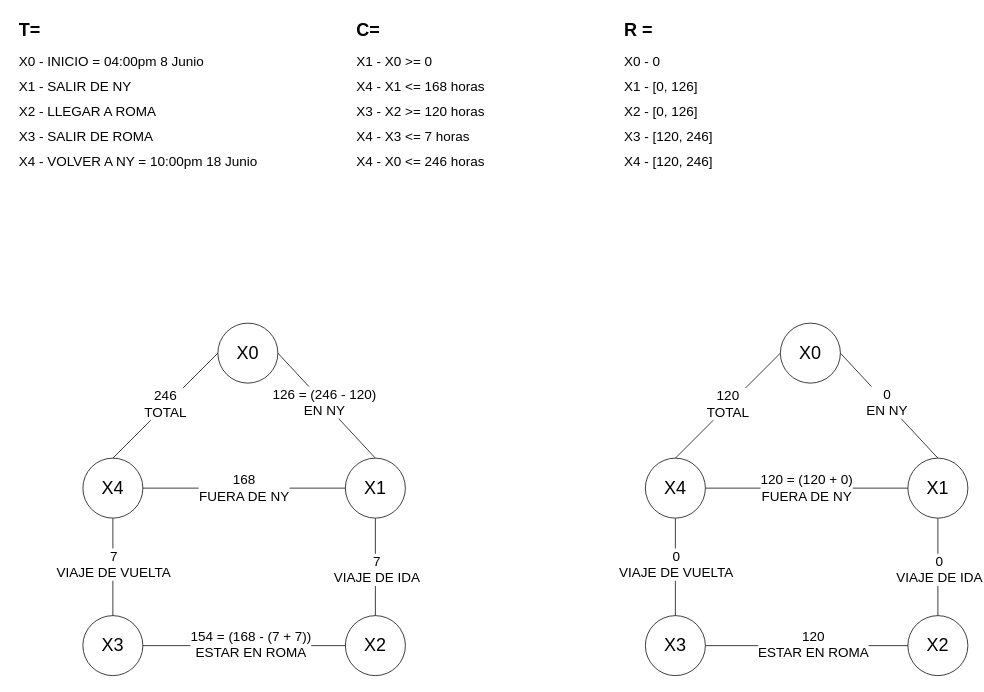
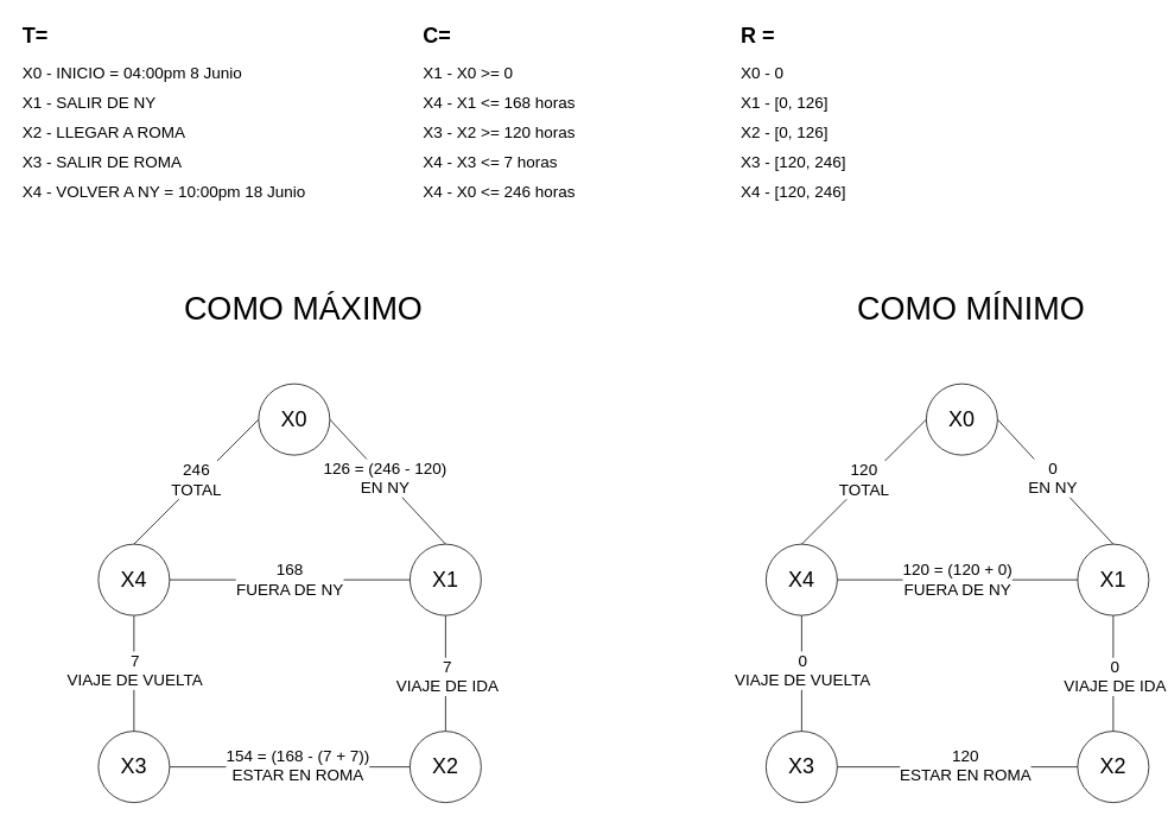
  <mxCell id="0" />
  <mxCell id="1" parent="0" />
  <mxCell id="2" value="&lt;h1&gt;T=&lt;/h1&gt;&lt;p&gt;&lt;font size=&quot;4&quot;&gt;X0 - INICIO = 04:00pm 8 Junio&lt;/font&gt;&lt;/p&gt;&lt;p&gt;&lt;font size=&quot;4&quot;&gt;X1 - SALIR DE NY&lt;/font&gt;&lt;/p&gt;&lt;p&gt;&lt;font size=&quot;4&quot;&gt;X2 - LLEGAR A ROMA&lt;/font&gt;&lt;/p&gt;&lt;p&gt;&lt;span style=&quot;font-size: large&quot;&gt;X3 - SALIR DE ROMA&lt;/span&gt;&lt;font size=&quot;4&quot;&gt;&lt;br&gt;&lt;/font&gt;&lt;/p&gt;&lt;p&gt;&lt;span style=&quot;font-size: large&quot;&gt;X4 - VOLVER A NY = 10:00pm 18 Junio&lt;/span&gt;&lt;font size=&quot;4&quot;&gt;&lt;br&gt;&lt;/font&gt;&lt;/p&gt;" style="text;html=1;strokeColor=none;fillColor=none;spacing=5;spacingTop=-20;whiteSpace=wrap;overflow=hidden;rounded=0;" parent="1" vertex="1"><mxGeometry x="20" y="20" width="410" height="210" as="geometry" /></mxCell>
  <mxCell id="3" value="&lt;h1&gt;C=&amp;nbsp;&lt;/h1&gt;&lt;p&gt;&lt;font size=&quot;4&quot;&gt;X1 -&amp;nbsp;&lt;/font&gt;&lt;span style=&quot;font-size: large&quot;&gt;X0 &amp;gt;= 0&lt;/span&gt;&lt;/p&gt;&lt;p&gt;&lt;font size=&quot;4&quot;&gt;X4 -&amp;nbsp;&lt;/font&gt;&lt;span style=&quot;font-size: large&quot;&gt;X1 &amp;lt;= 168 horas&lt;/span&gt;&lt;span style=&quot;font-size: large&quot;&gt;&lt;br&gt;&lt;/span&gt;&lt;/p&gt;&lt;p&gt;&lt;span style=&quot;font-size: large&quot;&gt;X3 - X2 &amp;gt;= 120 horas&lt;/span&gt;&lt;/p&gt;&lt;p&gt;&lt;font size=&quot;4&quot;&gt;X4 - X3 &amp;lt;= 7 horas&lt;/font&gt;&lt;/p&gt;&lt;p&gt;&lt;font size=&quot;4&quot;&gt;X4 - X0 &amp;lt;= 246 horas&lt;/font&gt;&lt;/p&gt;" style="text;html=1;strokeColor=none;fillColor=none;spacing=5;spacingTop=-20;whiteSpace=wrap;overflow=hidden;rounded=0;" parent="1" vertex="1"><mxGeometry x="470" y="20" width="410" height="210" as="geometry" /></mxCell>
  <mxCell id="4" style="rounded=0;orthogonalLoop=1;jettySize=auto;html=1;exitX=0;exitY=0.5;exitDx=0;exitDy=0;entryX=0.5;entryY=0;entryDx=0;entryDy=0;endArrow=none;endFill=0;" parent="1" source="8" target="19" edge="1"><mxGeometry relative="1" as="geometry" /></mxCell>
  <mxCell id="5" value="&lt;font style=&quot;font-size: 18px&quot;&gt;246&lt;br&gt;TOTAL&lt;br&gt;&lt;/font&gt;" style="edgeLabel;html=1;align=center;verticalAlign=middle;resizable=0;points=[];" parent="4" vertex="1" connectable="0"><mxGeometry x="-0.012" y="-2" relative="1" as="geometry"><mxPoint as="offset" /></mxGeometry></mxCell>
  <mxCell id="6" style="rounded=0;orthogonalLoop=1;jettySize=auto;html=1;exitX=1;exitY=0.5;exitDx=0;exitDy=0;entryX=0.5;entryY=0;entryDx=0;entryDy=0;endArrow=none;endFill=0;" parent="1" source="8" target="11" edge="1"><mxGeometry relative="1" as="geometry" /></mxCell>
  <mxCell id="7" value="&lt;font style=&quot;font-size: 18px&quot;&gt;126 = (246 - 120)&lt;br&gt;EN NY&lt;br&gt;&lt;/font&gt;" style="edgeLabel;html=1;align=center;verticalAlign=middle;resizable=0;points=[];" parent="6" vertex="1" connectable="0"><mxGeometry x="-0.358" y="2" relative="1" as="geometry"><mxPoint x="18.03" y="22.66" as="offset" /></mxGeometry></mxCell>
  <mxCell id="8" value="&lt;font style=&quot;font-size: 24px&quot;&gt;X0&lt;/font&gt;" style="ellipse;whiteSpace=wrap;html=1;aspect=fixed;" parent="1" vertex="1"><mxGeometry x="290" y="430" width="80" height="80" as="geometry" /></mxCell>
  <mxCell id="9" style="edgeStyle=orthogonalEdgeStyle;rounded=0;orthogonalLoop=1;jettySize=auto;html=1;exitX=0.5;exitY=1;exitDx=0;exitDy=0;entryX=0.5;entryY=0;entryDx=0;entryDy=0;endArrow=none;endFill=0;" parent="1" source="11" target="12" edge="1"><mxGeometry relative="1" as="geometry" /></mxCell>
  <mxCell id="10" value="&lt;span style=&quot;font-size: 18px&quot;&gt;7&lt;br&gt;&lt;/span&gt;&lt;font style=&quot;font-size: 18px&quot;&gt;VIAJE DE IDA&lt;/font&gt;" style="edgeLabel;html=1;align=center;verticalAlign=middle;resizable=0;points=[];" parent="9" vertex="1" connectable="0"><mxGeometry x="0.046" y="1" relative="1" as="geometry"><mxPoint as="offset" /></mxGeometry></mxCell>
  <mxCell id="11" value="&lt;font style=&quot;font-size: 24px&quot;&gt;X1&lt;/font&gt;" style="ellipse;whiteSpace=wrap;html=1;aspect=fixed;" parent="1" vertex="1"><mxGeometry x="460" y="610" width="80" height="80" as="geometry" /></mxCell>
  <mxCell id="12" value="&lt;font style=&quot;font-size: 24px&quot;&gt;X2&lt;/font&gt;" style="ellipse;whiteSpace=wrap;html=1;aspect=fixed;" parent="1" vertex="1"><mxGeometry x="460" y="820" width="80" height="80" as="geometry" /></mxCell>
  <mxCell id="13" style="edgeStyle=orthogonalEdgeStyle;rounded=0;orthogonalLoop=1;jettySize=auto;html=1;exitX=1;exitY=0.5;exitDx=0;exitDy=0;entryX=0;entryY=0.5;entryDx=0;entryDy=0;endArrow=none;endFill=0;" parent="1" source="15" target="12" edge="1"><mxGeometry relative="1" as="geometry" /></mxCell>
  <mxCell id="14" value="&lt;font style=&quot;font-size: 18px&quot;&gt;154 =&amp;nbsp;&lt;/font&gt;&lt;span style=&quot;font-size: 18px&quot;&gt;(168 - (7 + 7))&lt;br&gt;ESTAR EN ROMA&lt;br&gt;&lt;/span&gt;" style="edgeLabel;html=1;align=center;verticalAlign=middle;resizable=0;points=[];" parent="13" vertex="1" connectable="0"><mxGeometry x="0.061" y="2" relative="1" as="geometry"><mxPoint as="offset" /></mxGeometry></mxCell>
  <mxCell id="15" value="&lt;font style=&quot;font-size: 24px&quot;&gt;X3&lt;/font&gt;" style="ellipse;whiteSpace=wrap;html=1;aspect=fixed;" parent="1" vertex="1"><mxGeometry x="110" y="820" width="80" height="80" as="geometry" /></mxCell>
  <mxCell id="16" style="edgeStyle=orthogonalEdgeStyle;rounded=0;orthogonalLoop=1;jettySize=auto;html=1;exitX=0.5;exitY=1;exitDx=0;exitDy=0;endArrow=none;endFill=0;" parent="1" source="19" target="15" edge="1"><mxGeometry relative="1" as="geometry" /></mxCell>
  <mxCell id="17" value="&lt;font style=&quot;font-size: 18px&quot;&gt;7&lt;br&gt;VIAJE DE VUELTA&lt;br&gt;&lt;/font&gt;" style="edgeLabel;html=1;align=center;verticalAlign=middle;resizable=0;points=[];" parent="16" vertex="1" connectable="0"><mxGeometry x="-0.061" relative="1" as="geometry"><mxPoint as="offset" /></mxGeometry></mxCell>
  <mxCell id="18" value="&lt;font style=&quot;font-size: 18px&quot;&gt;168&lt;br&gt;FUERA DE NY&lt;br&gt;&lt;/font&gt;" style="rounded=0;orthogonalLoop=1;jettySize=auto;html=1;exitX=1;exitY=0.5;exitDx=0;exitDy=0;endArrow=none;endFill=0;" parent="1" source="19" target="11" edge="1"><mxGeometry relative="1" as="geometry" /></mxCell>
  <mxCell id="19" value="&lt;font style=&quot;font-size: 24px&quot;&gt;X4&lt;/font&gt;" style="ellipse;whiteSpace=wrap;html=1;aspect=fixed;" parent="1" vertex="1"><mxGeometry x="110" y="610" width="80" height="80" as="geometry" /></mxCell>
+ <mxCell id="20" value="&lt;font style=&quot;font-size: 36px&quot;&gt;COMO MÁXIMO&lt;/font&gt;" style="text;html=1;align=center;verticalAlign=middle;resizable=0;points=[];autosize=1;" parent="1" vertex="1"><mxGeometry x="200" y="330" width="280" height="30" as="geometry" /></mxCell>
  <mxCell id="21" style="rounded=0;orthogonalLoop=1;jettySize=auto;html=1;exitX=0;exitY=0.5;exitDx=0;exitDy=0;entryX=0.5;entryY=0;entryDx=0;entryDy=0;endArrow=none;endFill=0;" parent="1" source="25" target="36" edge="1"><mxGeometry relative="1" as="geometry" /></mxCell>
  <mxCell id="22" value="&lt;font style=&quot;font-size: 18px&quot;&gt;120&lt;br&gt;TOTAL&lt;br&gt;&lt;/font&gt;" style="edgeLabel;html=1;align=center;verticalAlign=middle;resizable=0;points=[];" parent="21" vertex="1" connectable="0"><mxGeometry x="-0.012" y="-2" relative="1" as="geometry"><mxPoint as="offset" /></mxGeometry></mxCell>
  <mxCell id="23" style="rounded=0;orthogonalLoop=1;jettySize=auto;html=1;exitX=1;exitY=0.5;exitDx=0;exitDy=0;entryX=0.5;entryY=0;entryDx=0;entryDy=0;endArrow=none;endFill=0;" parent="1" source="25" target="28" edge="1"><mxGeometry relative="1" as="geometry" /></mxCell>
  <mxCell id="24" value="&lt;font style=&quot;font-size: 18px&quot;&gt;0&lt;br&gt;EN NY&lt;br&gt;&lt;/font&gt;" style="edgeLabel;html=1;align=center;verticalAlign=middle;resizable=0;points=[];" parent="23" vertex="1" connectable="0"><mxGeometry x="-0.358" y="2" relative="1" as="geometry"><mxPoint x="18.03" y="22.66" as="offset" /></mxGeometry></mxCell>
  <mxCell id="25" value="&lt;font style=&quot;font-size: 24px&quot;&gt;X0&lt;/font&gt;" style="ellipse;whiteSpace=wrap;html=1;aspect=fixed;" parent="1" vertex="1"><mxGeometry x="1040" y="430" width="80" height="80" as="geometry" /></mxCell>
  <mxCell id="26" style="edgeStyle=orthogonalEdgeStyle;rounded=0;orthogonalLoop=1;jettySize=auto;html=1;exitX=0.5;exitY=1;exitDx=0;exitDy=0;entryX=0.5;entryY=0;entryDx=0;entryDy=0;endArrow=none;endFill=0;" parent="1" source="28" target="29" edge="1"><mxGeometry relative="1" as="geometry" /></mxCell>
  <mxCell id="27" value="&lt;span style=&quot;font-size: 18px&quot;&gt;0&lt;br&gt;&lt;/span&gt;&lt;font style=&quot;font-size: 18px&quot;&gt;VIAJE DE IDA&lt;/font&gt;" style="edgeLabel;html=1;align=center;verticalAlign=middle;resizable=0;points=[];" parent="26" vertex="1" connectable="0"><mxGeometry x="0.046" y="1" relative="1" as="geometry"><mxPoint as="offset" /></mxGeometry></mxCell>
  <mxCell id="28" value="&lt;font style=&quot;font-size: 24px&quot;&gt;X1&lt;/font&gt;" style="ellipse;whiteSpace=wrap;html=1;aspect=fixed;" parent="1" vertex="1"><mxGeometry x="1210" y="610" width="80" height="80" as="geometry" /></mxCell>
  <mxCell id="29" value="&lt;font style=&quot;font-size: 24px&quot;&gt;X2&lt;/font&gt;" style="ellipse;whiteSpace=wrap;html=1;aspect=fixed;" parent="1" vertex="1"><mxGeometry x="1210" y="820" width="80" height="80" as="geometry" /></mxCell>
  <mxCell id="30" style="edgeStyle=orthogonalEdgeStyle;rounded=0;orthogonalLoop=1;jettySize=auto;html=1;exitX=1;exitY=0.5;exitDx=0;exitDy=0;entryX=0;entryY=0.5;entryDx=0;entryDy=0;endArrow=none;endFill=0;" parent="1" source="32" target="29" edge="1"><mxGeometry relative="1" as="geometry" /></mxCell>
  <mxCell id="31" value="&lt;font style=&quot;font-size: 18px&quot;&gt;120&lt;/font&gt;&lt;span style=&quot;font-size: 18px&quot;&gt;&lt;br&gt;ESTAR EN ROMA&lt;br&gt;&lt;/span&gt;" style="edgeLabel;html=1;align=center;verticalAlign=middle;resizable=0;points=[];" parent="30" vertex="1" connectable="0"><mxGeometry x="0.061" y="2" relative="1" as="geometry"><mxPoint as="offset" /></mxGeometry></mxCell>
  <mxCell id="32" value="&lt;font style=&quot;font-size: 24px&quot;&gt;X3&lt;/font&gt;" style="ellipse;whiteSpace=wrap;html=1;aspect=fixed;" parent="1" vertex="1"><mxGeometry x="860" y="820" width="80" height="80" as="geometry" /></mxCell>
  <mxCell id="33" style="edgeStyle=orthogonalEdgeStyle;rounded=0;orthogonalLoop=1;jettySize=auto;html=1;exitX=0.5;exitY=1;exitDx=0;exitDy=0;endArrow=none;endFill=0;" parent="1" source="36" target="32" edge="1"><mxGeometry relative="1" as="geometry" /></mxCell>
  <mxCell id="34" value="&lt;font style=&quot;font-size: 18px&quot;&gt;0&lt;br&gt;VIAJE DE VUELTA&lt;br&gt;&lt;/font&gt;" style="edgeLabel;html=1;align=center;verticalAlign=middle;resizable=0;points=[];" parent="33" vertex="1" connectable="0"><mxGeometry x="-0.061" relative="1" as="geometry"><mxPoint as="offset" /></mxGeometry></mxCell>
  <mxCell id="35" value="&lt;font style=&quot;font-size: 18px&quot;&gt;120 = (120 + 0)&lt;br&gt;FUERA DE NY&lt;br&gt;&lt;/font&gt;" style="rounded=0;orthogonalLoop=1;jettySize=auto;html=1;exitX=1;exitY=0.5;exitDx=0;exitDy=0;endArrow=none;endFill=0;" parent="1" source="36" target="28" edge="1"><mxGeometry relative="1" as="geometry" /></mxCell>
  <mxCell id="36" value="&lt;font style=&quot;font-size: 24px&quot;&gt;X4&lt;/font&gt;" style="ellipse;whiteSpace=wrap;html=1;aspect=fixed;" parent="1" vertex="1"><mxGeometry x="860" y="610" width="80" height="80" as="geometry" /></mxCell>
+ <mxCell id="37" value="&lt;font style=&quot;font-size: 36px&quot;&gt;COMO MÍNIMO&lt;/font&gt;" style="text;html=1;align=center;verticalAlign=middle;resizable=0;points=[];autosize=1;" parent="1" vertex="1"><mxGeometry x="955" y="330" width="270" height="30" as="geometry" /></mxCell>
  <mxCell id="38" value="&lt;h1&gt;R =&lt;/h1&gt;&lt;p&gt;&lt;font size=&quot;4&quot;&gt;X0 - 0&lt;/font&gt;&lt;/p&gt;&lt;p&gt;&lt;font size=&quot;4&quot;&gt;X1 - [0, 126]&lt;/font&gt;&lt;/p&gt;&lt;p&gt;&lt;font size=&quot;4&quot;&gt;X2 - [0, 126]&lt;/font&gt;&lt;/p&gt;&lt;p&gt;&lt;span style=&quot;font-size: large&quot;&gt;X3 - [120, 246]&lt;/span&gt;&lt;font size=&quot;4&quot;&gt;&lt;br&gt;&lt;/font&gt;&lt;/p&gt;&lt;p&gt;&lt;span style=&quot;font-size: large&quot;&gt;X4 - [120, 246]&lt;/span&gt;&lt;font size=&quot;4&quot;&gt;&lt;br&gt;&lt;/font&gt;&lt;/p&gt;" style="text;html=1;strokeColor=none;fillColor=none;spacing=5;spacingTop=-20;whiteSpace=wrap;overflow=hidden;rounded=0;" vertex="1" parent="1"><mxGeometry x="827" y="20" width="410" height="210" as="geometry" /></mxCell>
